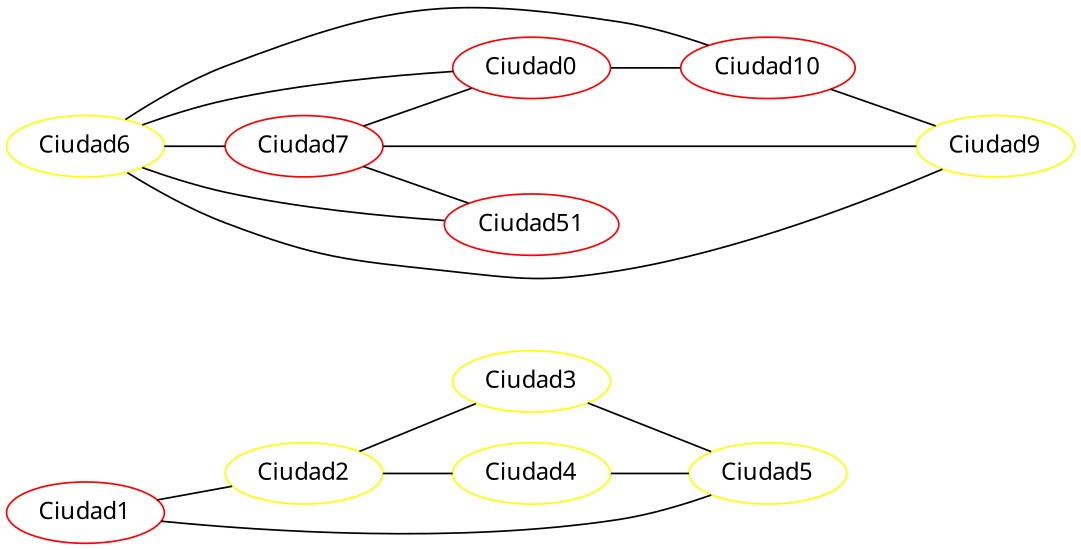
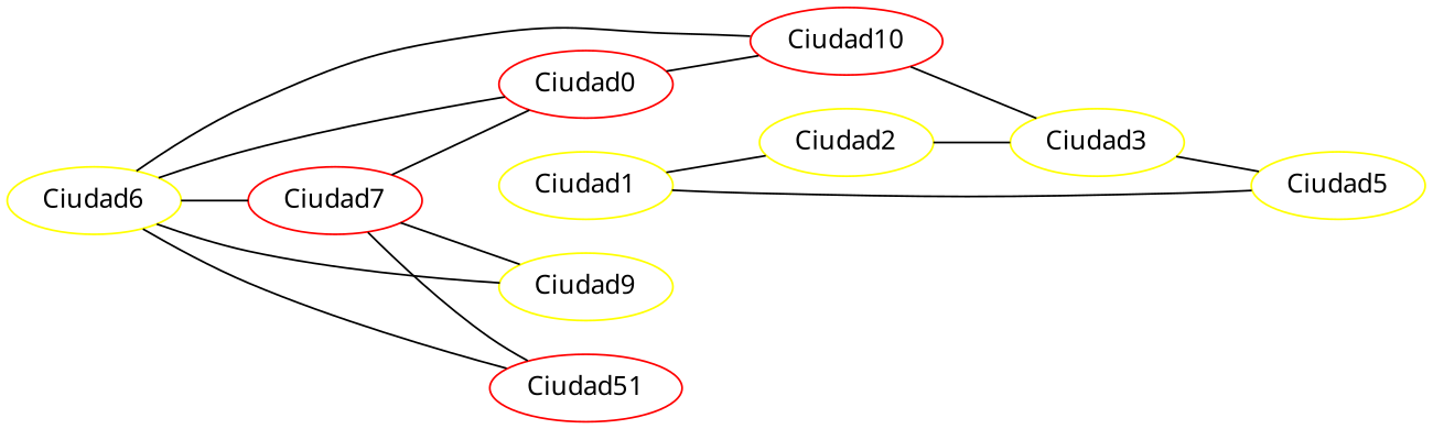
  strict graph {
    fontname="Noto Sans"
    rankdir=LR
    node [color=yellow fontname="Noto Sans"]
    edge [color=black fontname="Noto Sans"]
-   n1 [color=red label=Ciudad1]
+   n1 [label=Ciudad1]
    n2 [label=Ciudad2]
    n3 [label=Ciudad3]
-   n4 [label=Ciudad4]
    n5 [label=Ciudad5]
    n6 [label=Ciudad6]
    n7 [color=red label=Ciudad7]
    n8 [color=red label=Ciudad0]
    n9 [color=red label=Ciudad10]
    n10 [label=Ciudad9]
    n11 [color=red label=Ciudad51]
    n1 -- n2
    n2 -- n3
-   n2 -- n4
    n3 -- n5
-   n4 -- n5
    n5 -- n1
    n6 -- n7
    n6 -- n8
    n6 -- n9
    n7 -- n8
    n7 -- n10
    n7 -- n11
    n8 -- n9
-   n9 -- n10
+   n9 -- n3
    n10 -- n6
    n11 -- n6
  }
